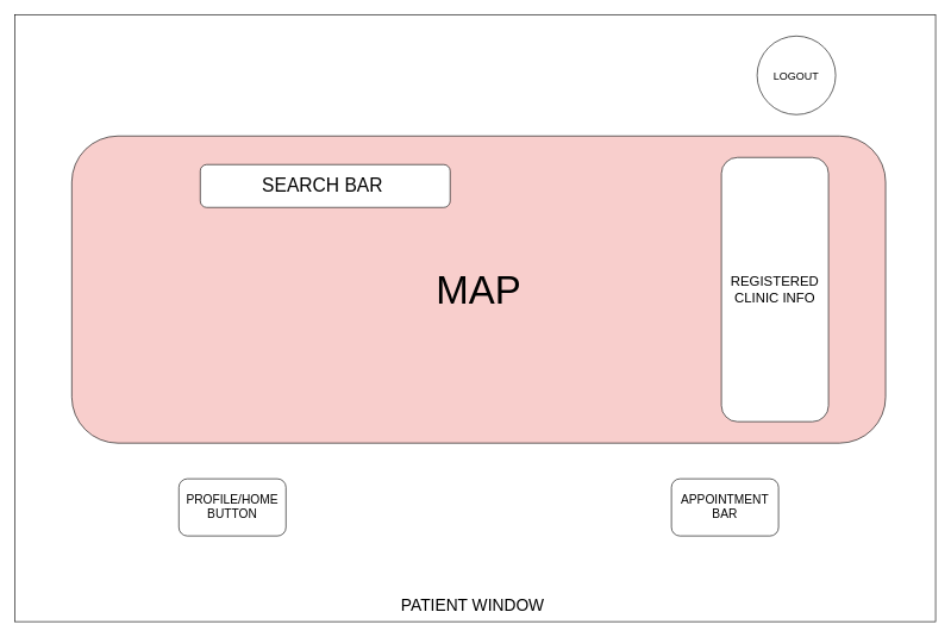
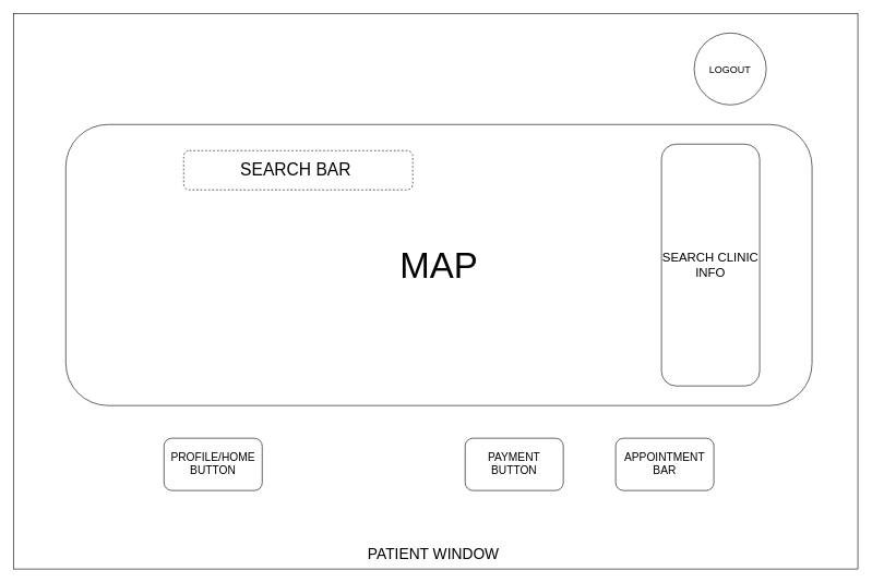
  <mxCell id="0" />
  <mxCell id="1" parent="0" />
  <mxCell id="2" value="&lt;div&gt;&lt;br&gt;&lt;/div&gt;&lt;div&gt;&lt;br&gt;&lt;/div&gt;&lt;div&gt;&lt;br&gt;&lt;/div&gt;&lt;div&gt;&lt;br&gt;&lt;/div&gt;&lt;div&gt;&lt;br&gt;&lt;/div&gt;&lt;div&gt;&lt;br&gt;&lt;/div&gt;&lt;div&gt;&lt;br&gt;&lt;/div&gt;&lt;div&gt;&lt;br&gt;&lt;/div&gt;&lt;div&gt;&lt;br&gt;&lt;/div&gt;&lt;div&gt;&lt;br&gt;&lt;/div&gt;&lt;div&gt;&lt;br&gt;&lt;/div&gt;&lt;div&gt;&lt;br&gt;&lt;/div&gt;&lt;div&gt;&lt;br&gt;&lt;/div&gt;&lt;div&gt;&lt;br&gt;&lt;/div&gt;&lt;div&gt;&lt;br&gt;&lt;/div&gt;&lt;div&gt;&lt;br&gt;&lt;/div&gt;&lt;div&gt;&lt;br&gt;&lt;/div&gt;&lt;div&gt;&lt;br&gt;&lt;/div&gt;&lt;div&gt;&lt;br&gt;&lt;/div&gt;&lt;div&gt;&lt;br&gt;&lt;/div&gt;&lt;div&gt;&lt;br&gt;&lt;/div&gt;&lt;div&gt;&lt;br&gt;&lt;/div&gt;&lt;div&gt;&lt;br&gt;&lt;/div&gt;&lt;div&gt;&lt;br&gt;&lt;/div&gt;&lt;div&gt;&lt;br&gt;&lt;/div&gt;&lt;div&gt;&lt;br&gt;&lt;/div&gt;&lt;div&gt;&lt;br&gt;&lt;/div&gt;&lt;div&gt;&lt;br&gt;&lt;/div&gt;&lt;div&gt;&lt;br&gt;&lt;/div&gt;&lt;div&gt;&lt;br&gt;&lt;/div&gt;&lt;div&gt;&lt;br&gt;&lt;/div&gt;&lt;div&gt;&lt;br&gt;&lt;/div&gt;&lt;div&gt;&lt;br&gt;&lt;/div&gt;&lt;div&gt;&lt;br&gt;&lt;/div&gt;&lt;div&gt;&lt;br&gt;&lt;/div&gt;&lt;div&gt;&lt;br&gt;&lt;/div&gt;&lt;div&gt;&lt;br&gt;&lt;/div&gt;&lt;div&gt;&lt;br&gt;&lt;/div&gt;&lt;div&gt;&lt;br&gt;&lt;/div&gt;&lt;div&gt;&lt;br&gt;&lt;/div&gt;&lt;div&gt;&lt;br&gt;&lt;/div&gt;&lt;div&gt;&lt;br&gt;&lt;/div&gt;&lt;div&gt;&lt;br&gt;&lt;/div&gt;&lt;div&gt;&lt;br&gt;&lt;/div&gt;&lt;div&gt;&lt;br&gt;&lt;/div&gt;&lt;div&gt;&lt;br&gt;&lt;/div&gt;&lt;div&gt;&lt;br&gt;&lt;/div&gt;&lt;div&gt;&lt;br&gt;&lt;/div&gt;&lt;div&gt;&lt;br&gt;&lt;/div&gt;&lt;div&gt;&lt;br&gt;&lt;/div&gt;&lt;div&gt;&lt;br&gt;&lt;/div&gt;&lt;div&gt;&lt;br&gt;&lt;/div&gt;&lt;div&gt;&lt;br&gt;&lt;/div&gt;&lt;div&gt;&lt;br&gt;&lt;/div&gt;&lt;div&gt;&lt;br&gt;&lt;/div&gt;&lt;div&gt;&lt;br&gt;&lt;/div&gt;&lt;div&gt;&lt;font style=&quot;font-size: 23px;&quot;&gt;PATIENT WINDOW&amp;nbsp;&lt;/font&gt;&lt;/div&gt;" style="rounded=0;whiteSpace=wrap;html=1;movable=0;resizable=0;rotatable=0;deletable=0;editable=0;locked=1;connectable=0;" parent="1" vertex="1"><mxGeometry x="20" y="20" width="1290" height="850" as="geometry" /></mxCell>
- <mxCell id="3" value="&lt;font style=&quot;font-size: 55px;&quot;&gt;MAP&lt;/font&gt;" style="rounded=1;whiteSpace=wrap;html=1;fillColor=#f8cecc;" parent="1" vertex="1"><mxGeometry x="100" y="190" width="1140" height="430" as="geometry" /></mxCell>
- <mxCell id="4" value="&lt;font style=&quot;font-size: 26px;&quot;&gt;SEARCH BAR&amp;nbsp;&lt;/font&gt;" style="rounded=1;whiteSpace=wrap;html=1;" parent="1" vertex="1"><mxGeometry x="280" width="350" height="60" as="geometry" y="230" /></mxCell>
- <mxCell id="5" value="&lt;font style=&quot;font-size: 19px;&quot;&gt;REGISTERED CLINIC INFO&lt;/font&gt;" style="rounded=1;whiteSpace=wrap;html=1;" parent="1" vertex="1"><mxGeometry x="1010" y="220" width="150" height="370" as="geometry" /></mxCell>
+ <mxCell id="3" value="&lt;font style=&quot;font-size: 55px;&quot;&gt;MAP&lt;/font&gt;" style="rounded=1;whiteSpace=wrap;html=1;" parent="1" vertex="1"><mxGeometry x="100" y="190" width="1140" height="430" as="geometry" /></mxCell>
+ <mxCell id="4" value="&lt;font style=&quot;font-size: 26px;&quot;&gt;SEARCH BAR&amp;nbsp;&lt;/font&gt;" style="rounded=1;whiteSpace=wrap;html=1;dashed=1;" parent="1" vertex="1"><mxGeometry x="280" width="350" height="60" as="geometry" y="230" /></mxCell>
+ <mxCell id="5" value="&lt;font style=&quot;font-size: 19px;&quot;&gt;SEARCH CLINIC INFO&lt;/font&gt;" style="rounded=1;whiteSpace=wrap;html=1;" parent="1" vertex="1"><mxGeometry x="1010" y="220" width="150" height="370" as="geometry" /></mxCell>
  <mxCell id="6" value="&lt;font style=&quot;font-size: 15px;&quot;&gt;LOGOUT&lt;/font&gt;" style="ellipse;whiteSpace=wrap;html=1;aspect=fixed;" parent="1" vertex="1"><mxGeometry x="1060" y="50" width="110" height="110" as="geometry" /></mxCell>
+ <mxCell id="7" value="&lt;span style=&quot;font-size: 17px;&quot;&gt;PAYMENT BUTTON&lt;/span&gt;" style="rounded=1;whiteSpace=wrap;html=1;" parent="1" vertex="1"><mxGeometry x="710" y="670" width="150" height="80" as="geometry" /></mxCell>
  <mxCell id="8" value="&lt;span style=&quot;font-size: 17px;&quot;&gt;PROFILE/HOME BUTTON&lt;/span&gt;" style="rounded=1;whiteSpace=wrap;html=1;" parent="1" vertex="1"><mxGeometry x="250" y="670" width="150" height="80" as="geometry" /></mxCell>
  <mxCell id="9" value="&lt;span style=&quot;font-size: 17px;&quot;&gt;APPOINTMENT BAR&lt;/span&gt;" style="rounded=1;whiteSpace=wrap;html=1;" parent="1" vertex="1"><mxGeometry x="940" y="670" width="150" height="80" as="geometry" /></mxCell>
